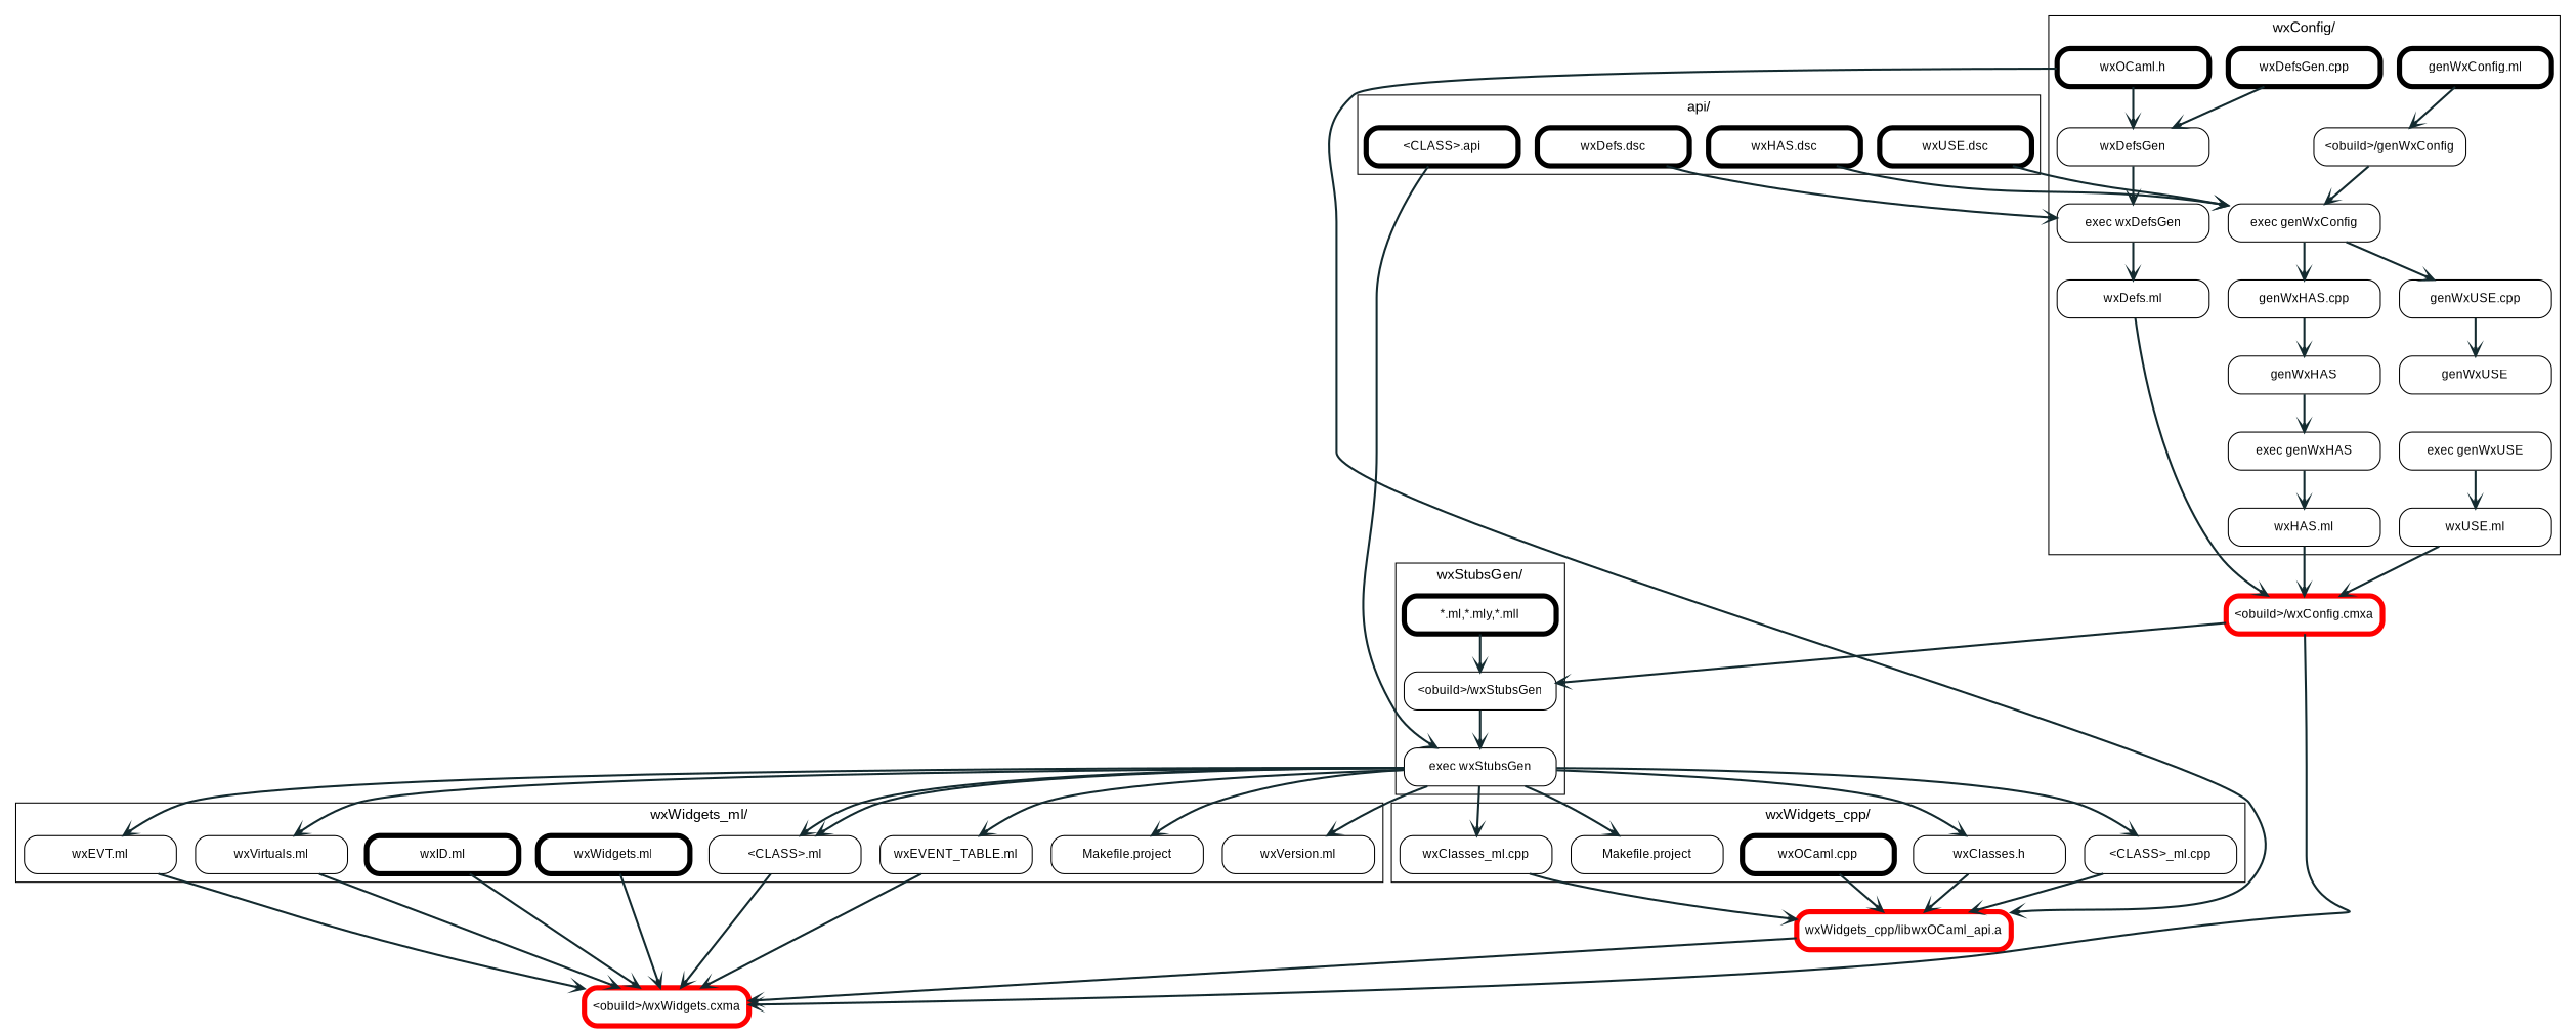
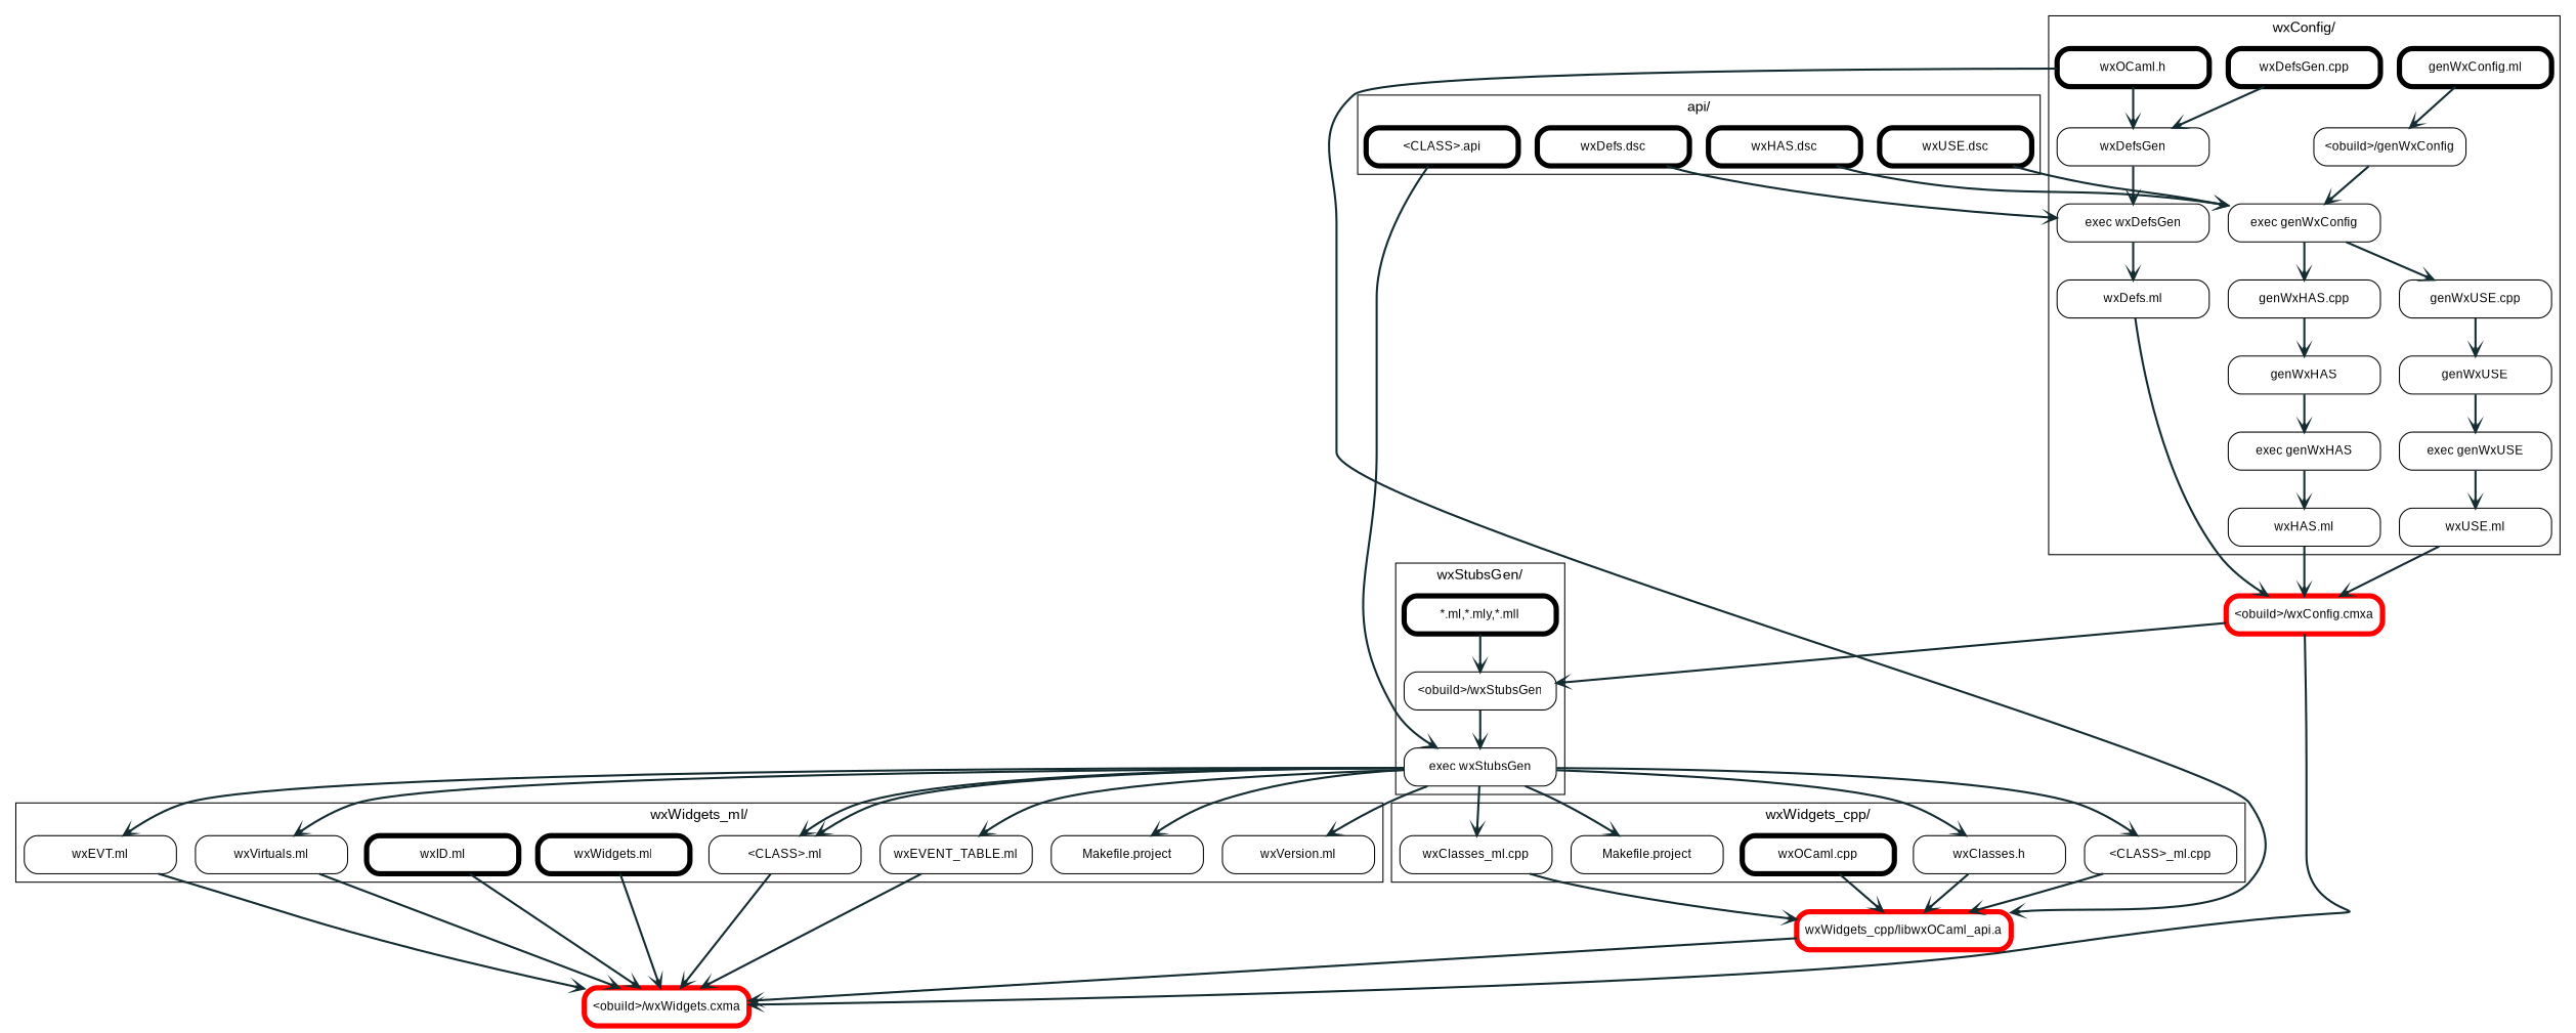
  digraph {
    fontname="Liberation Sans"
    node [fontname="Liberation Sans" fontsize=12 penwidth=1 shape=box style=rounded]
    edge [arrowhead=vee arrowsize=0.75 color="#142b30" fontname="Liberation Sans" penwidth=2]
    n1 [label="genWxConfig.ml" penwidth=5 width=2.0]
    n2 [label="exec genWxConfig" width=2.0]
    n3 [label="<obuild>/genWxConfig" width=2.0]
    n4 [label="wxOCaml.h" penwidth=5 width=2.0]
    n5 [label="genWxUSE.cpp" width=2.0]
    n6 [label=genWxUSE width=2.0]
    n7 [label="exec genWxUSE" width=2.0]
    n8 [label="genWxHAS.cpp" width=2.0]
    n9 [label=genWxHAS width=2.0]
    n10 [label="exec genWxHAS" width=2.0]
    n11 [label="wxUSE.ml" width=2.0]
    n12 [label="wxHAS.ml" width=2.0]
    n13 [label="wxDefs.ml" width=2.0]
    n14 [label=wxDefsGen width=2.0]
    n15 [label="exec wxDefsGen" width=2.0]
    n16 [label="wxDefsGen.cpp" penwidth=5 width=2.0]
    n17 [label="*.ml,*.mly,*.mll" penwidth=5 width=2.0]
    n18 [label="exec wxStubsGen" width=2.0]
    n19 [label="<obuild>/wxStubsGen" width=2.0]
    n20 [label="wxID.ml" penwidth=5 width=2.0]
    n21 [label="wxWidgets.ml" penwidth=5 width=2.0]
    n22 [label="Makefile.project" width=2.0]
    n23 [label="<CLASS>.ml" width=2.0]
    n24 [label="wxEVENT_TABLE.ml" width=2.0]
    n25 [label="wxEVT.ml" width=2.0]
    n26 [label="wxVirtuals.ml" width=2.0]
    n27 [label="wxVersion.ml" width=2.0]
    n28 [label="wxOCaml.cpp" penwidth=5 width=2.0]
    n29 [label="Makefile.project" width=2.0]
    n30 [label="wxClasses.h" width=2.0]
    n31 [label="wxClasses_ml.cpp" width=2.0]
    n32 [label="<CLASS>_ml.cpp" width=2.0]
    n33 [label="wxDefs.dsc" penwidth=5 width=2.0]
    n34 [label="<CLASS>.api" penwidth=5 width=2.0]
    n35 [label="wxUSE.dsc" penwidth=5 width=2.0]
    n36 [label="wxHAS.dsc" penwidth=5 width=2.0]
    n37 [color="#ff0000" label="wxWidgets_cpp/libwxOCaml_api.a" penwidth=5 width=2.0]
    n38 [color="#ff0000" label="<obuild>/wxConfig.cmxa" penwidth=5 width=2.0]
    n39 [color="#ff0000" label="<obuild>/wxWidgets.cxma" penwidth=5 width=2.0]
    subgraph cluster_1 {
      label="wxConfig/"
      n1
      n2
      n3
      n4
      n5
      n6
      n7
      n8
      n9
      n10
      n11
      n12
      n13
      n14
      n15
      n16
    }
    subgraph cluster_2 {
      label="wxStubsGen/"
      n17
      n18
      n19
    }
    subgraph cluster_3 {
      label="wxWidgets_ml/"
      n20
      n21
      n22
      n23
      n24
      n25
      n26
      n27
    }
    subgraph cluster_4 {
      label="wxWidgets_cpp/"
      n28
      n29
      n30
      n31
      n32
    }
    subgraph cluster_5 {
      label="api/"
      n33
      n34
      n35
      n36
    }
    n1 -> n3
    n2 -> n5
    n2 -> n8
    n3 -> n2
    n4 -> n14
    n4 -> n37
    n5 -> n6
+   n6 -> n7
    n7 -> n11
    n8 -> n9
    n9 -> n10
    n10 -> n12
    n11 -> n38
    n12 -> n38
    n13 -> n38
    n14 -> n15
    n15 -> n13
    n16 -> n14
    n17 -> n19
    n18 -> n22
    n18 -> n23
    n18 -> n23
    n18 -> n24
    n18 -> n25
    n18 -> n26
    n18 -> n27
    n18 -> n29
    n18 -> n30
    n18 -> n31
    n18 -> n32
    n19 -> n18
    n20 -> n39
    n21 -> n39
    n23 -> n39
    n24 -> n39
    n25 -> n39
    n26 -> n39
    n28 -> n37
    n30 -> n37
    n31 -> n37
    n32 -> n37
    n33 -> n15
    n34 -> n18
    n35 -> n2
    n36 -> n2
    n37 -> n39
    n38 -> n19
    n38 -> n39
  }
